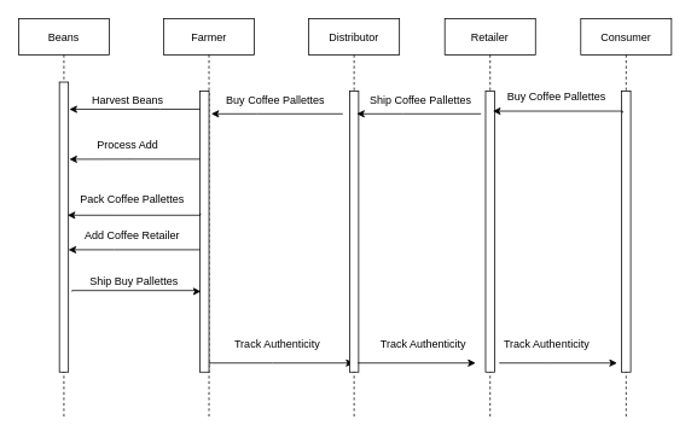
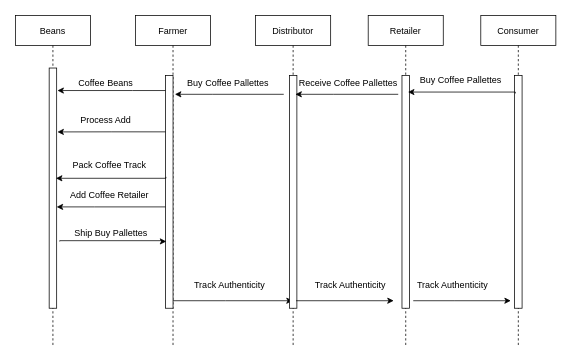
  <mxCell id="0" />
  <mxCell id="1" parent="0" />
  <mxCell id="2" value="Beans" style="shape=umlLifeline;perimeter=lifelinePerimeter;container=1;collapsible=0;recursiveResize=0;rounded=0;shadow=0;strokeWidth=1;" parent="1" vertex="1"><mxGeometry x="20" y="20" width="100" height="440" as="geometry" /></mxCell>
  <mxCell id="3" value="" style="points=[];perimeter=orthogonalPerimeter;rounded=0;shadow=0;strokeWidth=1;" parent="2" vertex="1"><mxGeometry x="45" y="70" width="10" height="320" as="geometry" /></mxCell>
  <mxCell id="4" value="" style="edgeStyle=orthogonalEdgeStyle;rounded=0;orthogonalLoop=1;jettySize=auto;html=1;" edge="1" parent="1" source="5" target="7"><mxGeometry relative="1" as="geometry"><Array as="points"><mxPoint x="300" y="400" /><mxPoint x="300" y="400" /></Array></mxGeometry></mxCell>
  <mxCell id="5" value="Farmer" style="shape=umlLifeline;perimeter=lifelinePerimeter;container=1;collapsible=0;recursiveResize=0;rounded=0;shadow=0;strokeWidth=1;" parent="1" vertex="1"><mxGeometry x="180" y="20" width="100" height="440" as="geometry" /></mxCell>
  <mxCell id="6" value="" style="points=[];perimeter=orthogonalPerimeter;rounded=0;shadow=0;strokeWidth=1;" parent="5" vertex="1"><mxGeometry x="40" y="80" width="10" height="310" as="geometry" /></mxCell>
  <mxCell id="7" value="Distributor" style="shape=umlLifeline;perimeter=lifelinePerimeter;container=1;collapsible=0;recursiveResize=0;rounded=0;shadow=0;strokeWidth=1;" vertex="1" parent="1"><mxGeometry x="340" y="20" width="100" height="440" as="geometry" /></mxCell>
  <mxCell id="8" value="" style="points=[];perimeter=orthogonalPerimeter;rounded=0;shadow=0;strokeWidth=1;" vertex="1" parent="7"><mxGeometry x="45" y="80" width="10" height="310" as="geometry" /></mxCell>
  <mxCell id="9" value="Retailer" style="shape=umlLifeline;perimeter=lifelinePerimeter;container=1;collapsible=0;recursiveResize=0;rounded=0;shadow=0;strokeWidth=1;" vertex="1" parent="1"><mxGeometry x="490" y="20" width="100" height="440" as="geometry" /></mxCell>
  <mxCell id="10" value="" style="points=[];perimeter=orthogonalPerimeter;rounded=0;shadow=0;strokeWidth=1;" vertex="1" parent="9"><mxGeometry x="45" y="80" width="10" height="310" as="geometry" /></mxCell>
  <mxCell id="11" value="Consumer" style="shape=umlLifeline;perimeter=lifelinePerimeter;container=1;collapsible=0;recursiveResize=0;rounded=0;shadow=0;strokeWidth=1;" vertex="1" parent="1"><mxGeometry x="640" y="20" width="100" height="440" as="geometry" /></mxCell>
  <mxCell id="12" value="" style="points=[];perimeter=orthogonalPerimeter;rounded=0;shadow=0;strokeWidth=1;" vertex="1" parent="11"><mxGeometry x="45" y="80" width="10" height="310" as="geometry" /></mxCell>
  <mxCell id="13" style="edgeStyle=orthogonalEdgeStyle;rounded=0;orthogonalLoop=1;jettySize=auto;html=1;" edge="1" parent="1"><mxGeometry relative="1" as="geometry"><mxPoint x="220" y="120" as="sourcePoint" /><mxPoint x="76" y="120" as="targetPoint" /><Array as="points"><mxPoint x="176" y="120" /><mxPoint x="176" y="120" /></Array></mxGeometry></mxCell>
  <mxCell id="14" style="edgeStyle=orthogonalEdgeStyle;rounded=0;orthogonalLoop=1;jettySize=auto;html=1;entryX=0.5;entryY=0.266;entryDx=0;entryDy=0;entryPerimeter=0;exitX=0;exitY=0.242;exitDx=0;exitDy=0;exitPerimeter=0;" edge="1" parent="1" source="6"><mxGeometry relative="1" as="geometry"><mxPoint x="216" y="175" as="sourcePoint" /><mxPoint x="76" y="175.12" as="targetPoint" /><Array as="points" /></mxGeometry></mxCell>
- <mxCell id="15" value="Harvest Beans" style="text;html=1;align=center;verticalAlign=middle;resizable=0;points=[];autosize=1;strokeColor=none;" vertex="1" parent="1"><mxGeometry x="95" y="100" width="90" height="20" as="geometry" /></mxCell>
+ <mxCell id="15" value="Coffee Beans" style="text;html=1;align=center;verticalAlign=middle;resizable=0;points=[];autosize=1;strokeColor=none;" vertex="1" parent="1"><mxGeometry x="95" y="100" width="90" height="20" as="geometry" /></mxCell>
  <mxCell id="16" value="Process Add" style="text;html=1;align=center;verticalAlign=middle;resizable=0;points=[];autosize=1;strokeColor=none;" vertex="1" parent="1"><mxGeometry x="90" y="150" width="100" height="20" as="geometry" /></mxCell>
  <mxCell id="17" style="edgeStyle=orthogonalEdgeStyle;rounded=0;orthogonalLoop=1;jettySize=auto;html=1;entryX=0.9;entryY=0.459;entryDx=0;entryDy=0;entryPerimeter=0;" edge="1" parent="1" target="3"><mxGeometry relative="1" as="geometry"><mxPoint x="220.5" y="235" as="sourcePoint" /><mxPoint x="80" y="235" as="targetPoint" /><Array as="points"><mxPoint x="221" y="237" /></Array></mxGeometry></mxCell>
- <mxCell id="18" value="Pack Coffee Pallettes" style="text;html=1;align=center;verticalAlign=middle;resizable=0;points=[];autosize=1;strokeColor=none;" vertex="1" parent="1"><mxGeometry x="80" y="210" width="130" height="20" as="geometry" /></mxCell>
+ <mxCell id="18" value="Pack Coffee Track" style="text;html=1;align=center;verticalAlign=middle;resizable=0;points=[];autosize=1;strokeColor=none;" vertex="1" parent="1"><mxGeometry x="80" y="210" width="130" height="20" as="geometry" /></mxCell>
  <mxCell id="19" style="edgeStyle=orthogonalEdgeStyle;rounded=0;orthogonalLoop=1;jettySize=auto;html=1;" edge="1" parent="1"><mxGeometry relative="1" as="geometry"><mxPoint x="220" y="275" as="sourcePoint" /><mxPoint x="75" y="275" as="targetPoint" /><Array as="points"><mxPoint x="125.5" y="275" /><mxPoint x="125.5" y="275" /></Array></mxGeometry></mxCell>
  <mxCell id="20" value="Add Coffee Retailer" style="text;html=1;align=center;verticalAlign=middle;resizable=0;points=[];autosize=1;strokeColor=none;" vertex="1" parent="1"><mxGeometry x="85" y="250" width="120" height="20" as="geometry" /></mxCell>
  <mxCell id="21" value="Ship Buy Pallettes" style="text;html=1;align=center;verticalAlign=middle;resizable=0;points=[];autosize=1;strokeColor=none;" vertex="1" parent="1"><mxGeometry x="81.5" y="300" width="130" height="20" as="geometry" /></mxCell>
  <mxCell id="22" style="edgeStyle=orthogonalEdgeStyle;rounded=0;orthogonalLoop=1;jettySize=auto;html=1;entryX=0.2;entryY=0.713;entryDx=0;entryDy=0;entryPerimeter=0;" edge="1" parent="1"><mxGeometry relative="1" as="geometry"><mxPoint x="79" y="321" as="sourcePoint" /><mxPoint x="221" y="321.03" as="targetPoint" /><Array as="points"><mxPoint x="79" y="320" /><mxPoint x="217" y="320" /><mxPoint x="217" y="321" /></Array></mxGeometry></mxCell>
  <mxCell id="23" value="Track Authenticity" style="text;html=1;align=center;verticalAlign=middle;resizable=0;points=[];autosize=1;strokeColor=none;" vertex="1" parent="1"><mxGeometry x="250" y="370" width="110" height="20" as="geometry" /></mxCell>
  <mxCell id="24" value="" style="edgeStyle=orthogonalEdgeStyle;rounded=0;orthogonalLoop=1;jettySize=auto;html=1;" edge="1" parent="1"><mxGeometry relative="1" as="geometry"><mxPoint x="394" y="400" as="sourcePoint" /><mxPoint x="524" y="400" as="targetPoint" /><Array as="points"><mxPoint x="464.5" y="400" /><mxPoint x="464.5" y="400" /></Array></mxGeometry></mxCell>
  <mxCell id="25" value="Track Authenticity" style="text;html=1;align=center;verticalAlign=middle;resizable=0;points=[];autosize=1;strokeColor=none;" vertex="1" parent="1"><mxGeometry x="410.5" y="370" width="110" height="20" as="geometry" /></mxCell>
  <mxCell id="26" value="" style="edgeStyle=orthogonalEdgeStyle;rounded=0;orthogonalLoop=1;jettySize=auto;html=1;" edge="1" parent="1"><mxGeometry relative="1" as="geometry"><mxPoint x="550" y="400" as="sourcePoint" /><mxPoint x="680" y="400" as="targetPoint" /><Array as="points"><mxPoint x="605.5" y="400" /><mxPoint x="605.5" y="400" /></Array></mxGeometry></mxCell>
  <mxCell id="27" value="Track Authenticity" style="text;html=1;align=center;verticalAlign=middle;resizable=0;points=[];autosize=1;strokeColor=none;" vertex="1" parent="1"><mxGeometry x="546.5" y="370" width="110" height="20" as="geometry" /></mxCell>
  <mxCell id="28" style="edgeStyle=orthogonalEdgeStyle;rounded=0;orthogonalLoop=1;jettySize=auto;html=1;" edge="1" parent="1"><mxGeometry relative="1" as="geometry"><mxPoint x="377.5" y="125" as="sourcePoint" /><mxPoint x="232.5" y="125" as="targetPoint" /><Array as="points"><mxPoint x="283" y="125" /><mxPoint x="283" y="125" /></Array></mxGeometry></mxCell>
  <mxCell id="29" value="Buy Coffee Pallettes" style="text;html=1;align=center;verticalAlign=middle;resizable=0;points=[];autosize=1;strokeColor=none;" vertex="1" parent="1"><mxGeometry x="242.5" y="100" width="120" height="20" as="geometry" /></mxCell>
  <mxCell id="30" style="edgeStyle=orthogonalEdgeStyle;rounded=0;orthogonalLoop=1;jettySize=auto;html=1;" edge="1" parent="1"><mxGeometry relative="1" as="geometry"><mxPoint x="530" y="125" as="sourcePoint" /><mxPoint x="393" y="125" as="targetPoint" /><Array as="points"><mxPoint x="443.5" y="125" /><mxPoint x="443.5" y="125" /></Array></mxGeometry></mxCell>
- <mxCell id="31" value="Ship Coffee Pallettes" style="text;html=1;align=center;verticalAlign=middle;resizable=0;points=[];autosize=1;strokeColor=none;" vertex="1" parent="1"><mxGeometry x="388" y="100" width="150" height="20" as="geometry" /></mxCell>
+ <mxCell id="31" value="Receive Coffee Pallettes" style="text;html=1;align=center;verticalAlign=middle;resizable=0;points=[];autosize=1;strokeColor=none;" vertex="1" parent="1"><mxGeometry x="388" y="100" width="150" height="20" as="geometry" /></mxCell>
  <mxCell id="32" style="edgeStyle=orthogonalEdgeStyle;rounded=0;orthogonalLoop=1;jettySize=auto;html=1;exitX=0.1;exitY=0.077;exitDx=0;exitDy=0;exitPerimeter=0;" edge="1" parent="1" source="12"><mxGeometry relative="1" as="geometry"><mxPoint x="680" y="122" as="sourcePoint" /><mxPoint x="543" y="122" as="targetPoint" /><Array as="points"><mxPoint x="686" y="122" /></Array></mxGeometry></mxCell>
  <mxCell id="33" value="Buy Coffee Pallettes" style="text;html=1;align=center;verticalAlign=middle;resizable=0;points=[];autosize=1;strokeColor=none;" vertex="1" parent="1"><mxGeometry x="553" y="97" width="120" height="20" as="geometry" /></mxCell>
